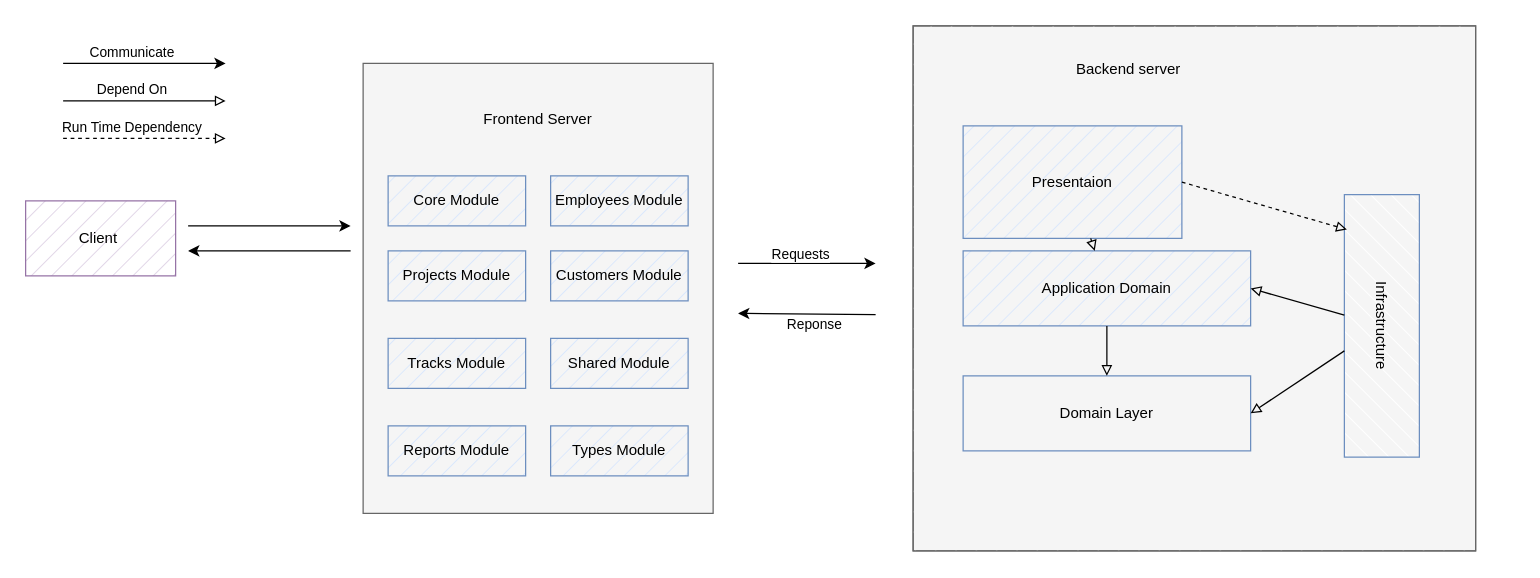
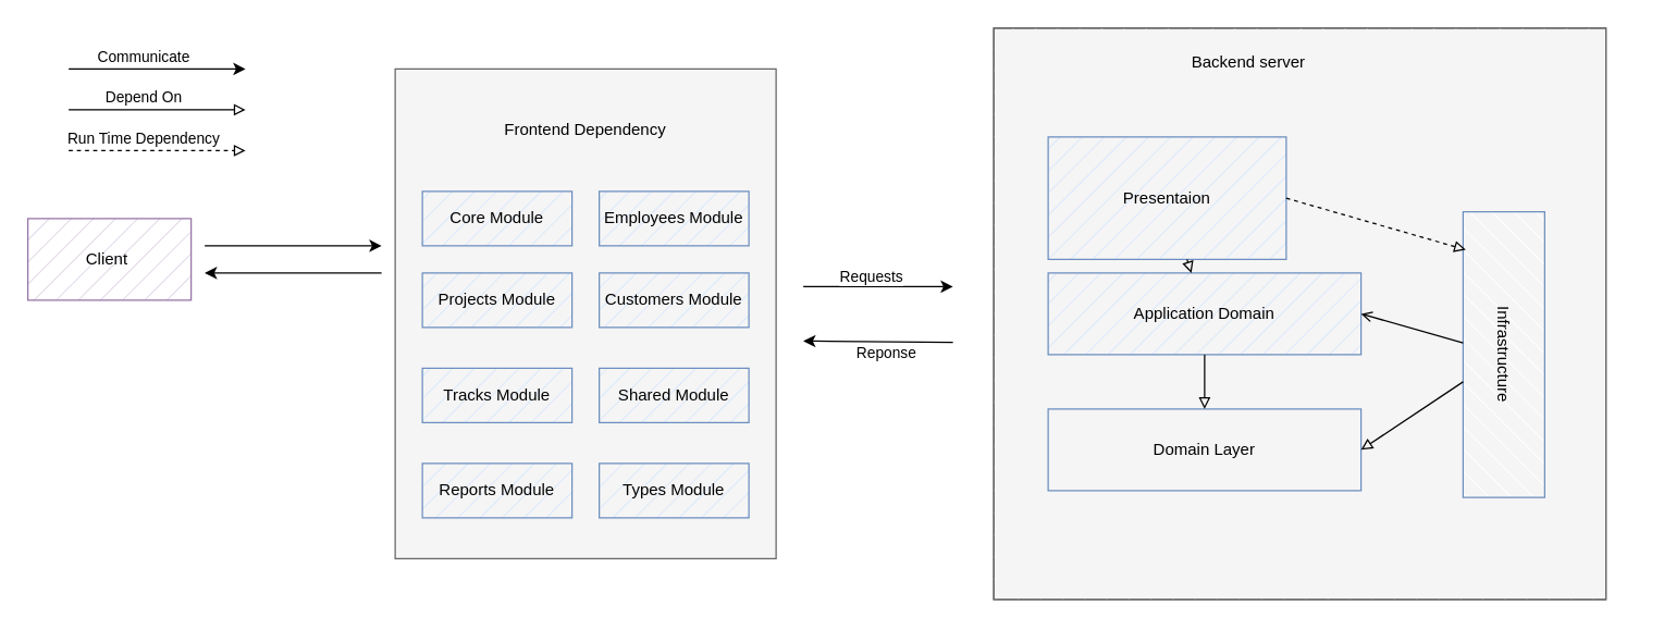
  <mxCell id="0" />
  <mxCell id="1" parent="0" />
  <mxCell id="2" value="Client&amp;nbsp;" style="rounded=0;whiteSpace=wrap;html=1;fillColor=#e1d5e7;strokeColor=#9673a6;fillStyle=hatch;" parent="1" vertex="1"><mxGeometry x="20" y="160" width="120" height="60" as="geometry" /></mxCell>
  <mxCell id="3" value="" style="group" parent="1" vertex="1" connectable="0"><mxGeometry x="290" y="50" width="280" height="360" as="geometry" /></mxCell>
  <mxCell id="4" value="" style="rounded=0;whiteSpace=wrap;html=1;fillColor=#f5f5f5;fontColor=#333333;strokeColor=#666666;" parent="3" vertex="1"><mxGeometry width="280" height="360" as="geometry" /></mxCell>
- <mxCell id="5" value="Frontend Server" style="text;html=1;align=center;verticalAlign=middle;whiteSpace=wrap;rounded=0;" parent="3" vertex="1"><mxGeometry x="54.783" y="30" width="170.435" height="30" as="geometry" /></mxCell>
+ <mxCell id="5" value="Frontend Dependency" style="text;html=1;align=center;verticalAlign=middle;whiteSpace=wrap;rounded=0;" parent="3" vertex="1"><mxGeometry x="54.783" y="30" width="170.435" height="30" as="geometry" /></mxCell>
  <mxCell id="6" value="Core Mo&lt;span style=&quot;color: rgba(0, 0, 0, 0); font-family: monospace; font-size: 0px; text-align: start; text-wrap: nowrap;&quot;&gt;%3CmxGraphModel%3E%3Croot%3E%3CmxCell%20id%3D%220%22%2F%3E%3CmxCell%20id%3D%221%22%20parent%3D%220%22%2F%3E%3CmxCell%20id%3D%222%22%20value%3D%22%22%20style%3D%22endArrow%3Dclassic%3Bhtml%3D1%3Brounded%3D0%3B%22%20edge%3D%221%22%20parent%3D%221%22%3E%3CmxGeometry%20width%3D%2250%22%20height%3D%2250%22%20relative%3D%221%22%20as%3D%22geometry%22%3E%3CmxPoint%20x%3D%22655%22%20y%3D%22411%22%20as%3D%22sourcePoint%22%2F%3E%3CmxPoint%20x%3D%22590%22%20y%3D%22415%22%20as%3D%22targetPoint%22%2F%3E%3C%2FmxGeometry%3E%3C%2FmxCell%3E%3C%2Froot%3E%3C%2FmxGraphModel%3E&lt;/span&gt;dule" style="rounded=0;whiteSpace=wrap;html=1;fillColor=#dae8fc;strokeColor=#6c8ebf;fillStyle=hatch;" parent="3" vertex="1"><mxGeometry x="20" y="90" width="110" height="40" as="geometry" /></mxCell>
  <mxCell id="7" value="Projects Mo&lt;span style=&quot;color: rgba(0, 0, 0, 0); font-family: monospace; font-size: 0px; text-align: start; text-wrap: nowrap;&quot;&gt;%3CmxGraphModel%3E%3Croot%3E%3CmxCell%20id%3D%220%22%2F%3E%3CmxCell%20id%3D%221%22%20parent%3D%220%22%2F%3E%3CmxCell%20id%3D%222%22%20value%3D%22%22%20style%3D%22endArrow%3Dclassic%3Bhtml%3D1%3Brounded%3D0%3B%22%20edge%3D%221%22%20parent%3D%221%22%3E%3CmxGeometry%20width%3D%2250%22%20height%3D%2250%22%20relative%3D%221%22%20as%3D%22geometry%22%3E%3CmxPoint%20x%3D%22655%22%20y%3D%22411%22%20as%3D%22sourcePoint%22%2F%3E%3CmxPoint%20x%3D%22590%22%20y%3D%22415%22%20as%3D%22targetPoint%22%2F%3E%3C%2FmxGeometry%3E%3C%2FmxCell%3E%3C%2Froot%3E%3C%2FmxGraphModel%3E&lt;/span&gt;dule" style="rounded=0;whiteSpace=wrap;html=1;fillStyle=hatch;fillColor=#dae8fc;strokeColor=#6c8ebf;" parent="3" vertex="1"><mxGeometry x="20" y="150" width="110" height="40" as="geometry" /></mxCell>
  <mxCell id="8" value="Tracks Mo&lt;span style=&quot;color: rgba(0, 0, 0, 0); font-family: monospace; font-size: 0px; text-align: start; text-wrap: nowrap;&quot;&gt;%3CmxGraphModel%3E%3Croot%3E%3CmxCell%20id%3D%220%22%2F%3E%3CmxCell%20id%3D%221%22%20parent%3D%220%22%2F%3E%3CmxCell%20id%3D%222%22%20value%3D%22%22%20style%3D%22endArrow%3Dclassic%3Bhtml%3D1%3Brounded%3D0%3B%22%20edge%3D%221%22%20parent%3D%221%22%3E%3CmxGeometry%20width%3D%2250%22%20height%3D%2250%22%20relative%3D%221%22%20as%3D%22geometry%22%3E%3CmxPoint%20x%3D%22655%22%20y%3D%22411%22%20as%3D%22sourcePoint%22%2F%3E%3CmxPoint%20x%3D%22590%22%20y%3D%22415%22%20as%3D%22targetPoint%22%2F%3E%3C%2FmxGeometry%3E%3C%2FmxCell%3E%3C%2Froot%3E%3C%2FmxGraphModel%3E&lt;/span&gt;dule" style="rounded=0;whiteSpace=wrap;html=1;fillColor=#dae8fc;strokeColor=#6c8ebf;fillStyle=hatch;" parent="3" vertex="1"><mxGeometry x="20" y="220" width="110" height="40" as="geometry" /></mxCell>
  <mxCell id="9" value="Reports Mo&lt;span style=&quot;color: rgba(0, 0, 0, 0); font-family: monospace; font-size: 0px; text-align: start; text-wrap: nowrap;&quot;&gt;%3CmxGraphModel%3E%3Croot%3E%3CmxCell%20id%3D%220%22%2F%3E%3CmxCell%20id%3D%221%22%20parent%3D%220%22%2F%3E%3CmxCell%20id%3D%222%22%20value%3D%22%22%20style%3D%22endArrow%3Dclassic%3Bhtml%3D1%3Brounded%3D0%3B%22%20edge%3D%221%22%20parent%3D%221%22%3E%3CmxGeometry%20width%3D%2250%22%20height%3D%2250%22%20relative%3D%221%22%20as%3D%22geometry%22%3E%3CmxPoint%20x%3D%22655%22%20y%3D%22411%22%20as%3D%22sourcePoint%22%2F%3E%3CmxPoint%20x%3D%22590%22%20y%3D%22415%22%20as%3D%22targetPoint%22%2F%3E%3C%2FmxGeometry%3E%3C%2FmxCell%3E%3C%2Froot%3E%3C%2FmxGraphModel%3E&lt;/span&gt;dule" style="rounded=0;whiteSpace=wrap;html=1;fillColor=#dae8fc;strokeColor=#6c8ebf;fillStyle=hatch;" parent="3" vertex="1"><mxGeometry x="20" y="290" width="110" height="40" as="geometry" /></mxCell>
  <mxCell id="10" value="Types Mo&lt;span style=&quot;color: rgba(0, 0, 0, 0); font-family: monospace; font-size: 0px; text-align: start; text-wrap: nowrap;&quot;&gt;%3CmxGraphModel%3E%3Croot%3E%3CmxCell%20id%3D%220%22%2F%3E%3CmxCell%20id%3D%221%22%20parent%3D%220%22%2F%3E%3CmxCell%20id%3D%222%22%20value%3D%22%22%20style%3D%22endArrow%3Dclassic%3Bhtml%3D1%3Brounded%3D0%3B%22%20edge%3D%221%22%20parent%3D%221%22%3E%3CmxGeometry%20width%3D%2250%22%20height%3D%2250%22%20relative%3D%221%22%20as%3D%22geometry%22%3E%3CmxPoint%20x%3D%22655%22%20y%3D%22411%22%20as%3D%22sourcePoint%22%2F%3E%3CmxPoint%20x%3D%22590%22%20y%3D%22415%22%20as%3D%22targetPoint%22%2F%3E%3C%2FmxGeometry%3E%3C%2FmxCell%3E%3C%2Froot%3E%3C%2FmxGraphModel%3E&lt;/span&gt;dule" style="rounded=0;whiteSpace=wrap;html=1;fillColor=#dae8fc;strokeColor=#6c8ebf;fillStyle=hatch;" parent="3" vertex="1"><mxGeometry x="150" y="290" width="110" height="40" as="geometry" /></mxCell>
  <mxCell id="11" value="Shared Mo&lt;span style=&quot;color: rgba(0, 0, 0, 0); font-family: monospace; font-size: 0px; text-align: start; text-wrap: nowrap;&quot;&gt;%3CmxGraphModel%3E%3Croot%3E%3CmxCell%20id%3D%220%22%2F%3E%3CmxCell%20id%3D%221%22%20parent%3D%220%22%2F%3E%3CmxCell%20id%3D%222%22%20value%3D%22%22%20style%3D%22endArrow%3Dclassic%3Bhtml%3D1%3Brounded%3D0%3B%22%20edge%3D%221%22%20parent%3D%221%22%3E%3CmxGeometry%20width%3D%2250%22%20height%3D%2250%22%20relative%3D%221%22%20as%3D%22geometry%22%3E%3CmxPoint%20x%3D%22655%22%20y%3D%22411%22%20as%3D%22sourcePoint%22%2F%3E%3CmxPoint%20x%3D%22590%22%20y%3D%22415%22%20as%3D%22targetPoint%22%2F%3E%3C%2FmxGeometry%3E%3C%2FmxCell%3E%3C%2Froot%3E%3C%2FmxGraphModel%3E&lt;/span&gt;dule" style="rounded=0;whiteSpace=wrap;html=1;fillColor=#dae8fc;strokeColor=#6c8ebf;fillStyle=hatch;" parent="3" vertex="1"><mxGeometry x="150" y="220" width="110" height="40" as="geometry" /></mxCell>
  <mxCell id="12" value="Customers Mo&lt;span style=&quot;color: rgba(0, 0, 0, 0); font-family: monospace; font-size: 0px; text-align: start; text-wrap: nowrap;&quot;&gt;%3CmxGraphModel%3E%3Croot%3E%3CmxCell%20id%3D%220%22%2F%3E%3CmxCell%20id%3D%221%22%20parent%3D%220%22%2F%3E%3CmxCell%20id%3D%222%22%20value%3D%22%22%20style%3D%22endArrow%3Dclassic%3Bhtml%3D1%3Brounded%3D0%3B%22%20edge%3D%221%22%20parent%3D%221%22%3E%3CmxGeometry%20width%3D%2250%22%20height%3D%2250%22%20relative%3D%221%22%20as%3D%22geometry%22%3E%3CmxPoint%20x%3D%22655%22%20y%3D%22411%22%20as%3D%22sourcePoint%22%2F%3E%3CmxPoint%20x%3D%22590%22%20y%3D%22415%22%20as%3D%22targetPoint%22%2F%3E%3C%2FmxGeometry%3E%3C%2FmxCell%3E%3C%2Froot%3E%3C%2FmxGraphModel%3E&lt;/span&gt;dule" style="rounded=0;whiteSpace=wrap;html=1;fillColor=#dae8fc;strokeColor=#6c8ebf;fillStyle=hatch;" parent="3" vertex="1"><mxGeometry x="150" y="150" width="110" height="40" as="geometry" /></mxCell>
  <mxCell id="13" value="Employees Mo&lt;span style=&quot;color: rgba(0, 0, 0, 0); font-family: monospace; font-size: 0px; text-align: start; text-wrap: nowrap;&quot;&gt;%3CmxGraphModel%3E%3Croot%3E%3CmxCell%20id%3D%220%22%2F%3E%3CmxCell%20id%3D%221%22%20parent%3D%220%22%2F%3E%3CmxCell%20id%3D%222%22%20value%3D%22%22%20style%3D%22endArrow%3Dclassic%3Bhtml%3D1%3Brounded%3D0%3B%22%20edge%3D%221%22%20parent%3D%221%22%3E%3CmxGeometry%20width%3D%2250%22%20height%3D%2250%22%20relative%3D%221%22%20as%3D%22geometry%22%3E%3CmxPoint%20x%3D%22655%22%20y%3D%22411%22%20as%3D%22sourcePoint%22%2F%3E%3CmxPoint%20x%3D%22590%22%20y%3D%22415%22%20as%3D%22targetPoint%22%2F%3E%3C%2FmxGeometry%3E%3C%2FmxCell%3E%3C%2Froot%3E%3C%2FmxGraphModel%3E&lt;/span&gt;dule" style="rounded=0;whiteSpace=wrap;html=1;fillColor=#dae8fc;strokeColor=#6c8ebf;fillStyle=hatch;" parent="3" vertex="1"><mxGeometry x="150" y="90" width="110" height="40" as="geometry" /></mxCell>
  <mxCell id="14" value="" style="endArrow=classic;html=1;rounded=0;" parent="1" edge="1"><mxGeometry width="50" height="50" relative="1" as="geometry"><mxPoint x="590" y="210" as="sourcePoint" /><mxPoint x="700" y="210" as="targetPoint" /></mxGeometry></mxCell>
  <mxCell id="15" value="Requests" style="edgeLabel;html=1;align=center;verticalAlign=middle;resizable=0;points=[];" parent="14" vertex="1" connectable="0"><mxGeometry x="-0.109" y="8" relative="1" as="geometry"><mxPoint as="offset" /></mxGeometry></mxCell>
  <mxCell id="16" value="" style="endArrow=classic;html=1;rounded=0;" parent="1" edge="1"><mxGeometry width="50" height="50" relative="1" as="geometry"><mxPoint x="700" y="251" as="sourcePoint" /><mxPoint x="590" y="250" as="targetPoint" /></mxGeometry></mxCell>
  <mxCell id="17" value="Reponse" style="edgeLabel;html=1;align=center;verticalAlign=middle;resizable=0;points=[];" parent="16" vertex="1" connectable="0"><mxGeometry x="-0.109" y="8" relative="1" as="geometry"><mxPoint as="offset" /></mxGeometry></mxCell>
  <mxCell id="18" value="" style="endArrow=classic;html=1;rounded=0;" parent="1" edge="1"><mxGeometry width="50" height="50" relative="1" as="geometry"><mxPoint x="50" y="50" as="sourcePoint" /><mxPoint x="180" y="50" as="targetPoint" /></mxGeometry></mxCell>
  <mxCell id="19" value="Communicate" style="edgeLabel;html=1;align=center;verticalAlign=middle;resizable=0;points=[];" parent="18" vertex="1" connectable="0"><mxGeometry x="-0.029" y="7" relative="1" as="geometry"><mxPoint x="-9" y="-3" as="offset" /></mxGeometry></mxCell>
  <mxCell id="20" value="" style="endArrow=block;html=1;rounded=0;endFill=0;" parent="1" edge="1"><mxGeometry width="50" height="50" relative="1" as="geometry"><mxPoint x="50" y="80" as="sourcePoint" /><mxPoint x="180" y="80" as="targetPoint" /></mxGeometry></mxCell>
  <mxCell id="21" value="Depend On" style="edgeLabel;html=1;align=center;verticalAlign=middle;resizable=0;points=[];" parent="20" vertex="1" connectable="0"><mxGeometry x="-0.029" y="7" relative="1" as="geometry"><mxPoint x="-9" y="-3" as="offset" /></mxGeometry></mxCell>
  <mxCell id="22" value="" style="endArrow=block;html=1;rounded=0;endFill=0;dashed=1;" parent="1" edge="1"><mxGeometry width="50" height="50" relative="1" as="geometry"><mxPoint x="50" y="110" as="sourcePoint" /><mxPoint x="180" y="110" as="targetPoint" /></mxGeometry></mxCell>
  <mxCell id="23" value="Run Time Dependency" style="edgeLabel;html=1;align=center;verticalAlign=middle;resizable=0;points=[];" parent="22" vertex="1" connectable="0"><mxGeometry x="-0.029" y="7" relative="1" as="geometry"><mxPoint x="-9" y="-3" as="offset" /></mxGeometry></mxCell>
  <mxCell id="24" value="" style="endArrow=classic;html=1;rounded=0;" parent="1" edge="1"><mxGeometry width="50" height="50" relative="1" as="geometry"><mxPoint x="150" y="180" as="sourcePoint" /><mxPoint x="280" y="180" as="targetPoint" /></mxGeometry></mxCell>
  <mxCell id="25" value="" style="endArrow=classic;html=1;rounded=0;" parent="1" edge="1"><mxGeometry width="50" height="50" relative="1" as="geometry"><mxPoint x="280" y="200" as="sourcePoint" /><mxPoint x="150" y="200" as="targetPoint" /></mxGeometry></mxCell>
  <mxCell id="26" value="" style="group;fillColor=#f5f5f5;fontColor=#333333;strokeColor=#666666;" parent="1" vertex="1" connectable="0"><mxGeometry x="730" y="20" width="450" height="420" as="geometry" /></mxCell>
  <mxCell id="27" value="" style="rounded=0;whiteSpace=wrap;html=1;fillColor=#f5f5f5;fontColor=#333333;strokeColor=#666666;fillStyle=hatch;" parent="26" vertex="1"><mxGeometry width="450" height="420" as="geometry" /></mxCell>
  <mxCell id="28" value="Presentaion" style="rounded=0;whiteSpace=wrap;html=1;fillColor=#dae8fc;strokeColor=#6c8ebf;fillStyle=hatch;" parent="26" vertex="1"><mxGeometry x="40" y="80" width="175" height="90" as="geometry" /></mxCell>
  <mxCell id="29" value="Infrastructure" style="rounded=0;whiteSpace=wrap;html=1;rotation=90;fillColor=#ffffff;strokeColor=#6c8ebf;fillStyle=hatch;" parent="26" vertex="1"><mxGeometry x="270" y="210" width="210" height="60" as="geometry" /></mxCell>
  <mxCell id="30" value="Application Domain" style="rounded=0;whiteSpace=wrap;html=1;fillStyle=hatch;fillColor=#dae8fc;strokeColor=#6c8ebf;" parent="26" vertex="1"><mxGeometry x="40" y="180" width="230" height="60" as="geometry" /></mxCell>
  <mxCell id="31" value="Domain Layer" style="rounded=0;whiteSpace=wrap;html=1;fillStyle=hatch;fillColor=#f5f5f5;strokeColor=#6c8ebf;" parent="26" vertex="1"><mxGeometry x="40" y="280" width="230" height="60" as="geometry" /></mxCell>
  <mxCell id="32" value="" style="endArrow=block;html=1;rounded=0;endFill=0;" parent="26" source="28" target="30" edge="1"><mxGeometry width="50" height="50" relative="1" as="geometry"><mxPoint x="90" y="260" as="sourcePoint" /><mxPoint x="140" y="210" as="targetPoint" /></mxGeometry></mxCell>
  <mxCell id="33" value="" style="endArrow=block;html=1;rounded=0;endFill=0;" parent="26" source="30" target="31" edge="1"><mxGeometry width="50" height="50" relative="1" as="geometry"><mxPoint x="165" y="150" as="sourcePoint" /><mxPoint x="165" y="190" as="targetPoint" /></mxGeometry></mxCell>
- <mxCell id="34" value="" style="endArrow=block;html=1;rounded=0;entryX=1;entryY=0.5;entryDx=0;entryDy=0;endFill=0;" parent="26" source="29" target="30" edge="1"><mxGeometry width="50" height="50" relative="1" as="geometry"><mxPoint x="165" y="150" as="sourcePoint" /><mxPoint x="165" y="190" as="targetPoint" /></mxGeometry></mxCell>
+ <mxCell id="34" value="" style="endArrow=open;html=1;rounded=0;entryX=1;entryY=0.5;entryDx=0;entryDy=0;endFill=0;" parent="26" source="29" target="30" edge="1"><mxGeometry width="50" height="50" relative="1" as="geometry"><mxPoint x="165" y="150" as="sourcePoint" /><mxPoint x="165" y="190" as="targetPoint" /></mxGeometry></mxCell>
  <mxCell id="35" value="" style="endArrow=block;html=1;rounded=0;entryX=1;entryY=0.5;entryDx=0;entryDy=0;endFill=0;" parent="26" source="29" target="31" edge="1"><mxGeometry width="50" height="50" relative="1" as="geometry"><mxPoint x="345" y="211" as="sourcePoint" /><mxPoint x="280" y="215" as="targetPoint" /></mxGeometry></mxCell>
- <mxCell id="36" value="Backend server" style="text;html=1;align=center;verticalAlign=middle;whiteSpace=wrap;rounded=0;" parent="26" vertex="1"><mxGeometry x="105" y="20" width="135" height="30" as="geometry" /></mxCell>
+ <mxCell id="36" value="Backend server" style="text;html=1;align=center;verticalAlign=middle;whiteSpace=wrap;rounded=0;" parent="26" vertex="1"><mxGeometry x="120" y="10" width="135" height="30" as="geometry" /></mxCell>
  <mxCell id="37" value="" style="endArrow=block;html=1;rounded=0;endFill=0;entryX=0.133;entryY=0.967;entryDx=0;entryDy=0;entryPerimeter=0;exitX=1;exitY=0.5;exitDx=0;exitDy=0;dashed=1;" parent="26" source="28" target="29" edge="1"><mxGeometry width="50" height="50" relative="1" as="geometry"><mxPoint x="355" y="241" as="sourcePoint" /><mxPoint x="280" y="220" as="targetPoint" /></mxGeometry></mxCell>
